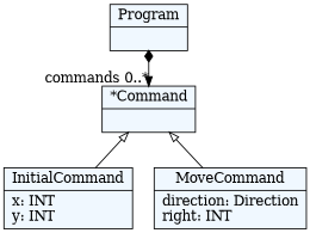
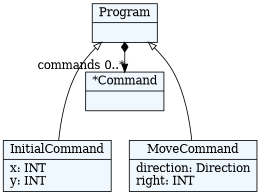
  digraph {
    fontname="Bitstream Vera Sans"
    fontsize=8
    nodesep=0.3
    node [fillcolor=aliceblue shape=record style=filled]
    edge [arrowtail=empty dir=back]
    n1 [label="{Program|}"]
    n2 [label="{*Command|}"]
    n3 [label="{InitialCommand|x: INT\ly: INT\l}"]
    n4 [label="{MoveCommand|direction: Direction\lright: INT\l}"]
    n1 -> n2 [arrowtail=diamond dir=both headlabel="commands 0..*"]
-   n2 -> n3
-   n2 -> n4
+   n1 -> n3
+   n1 -> n4
  }
